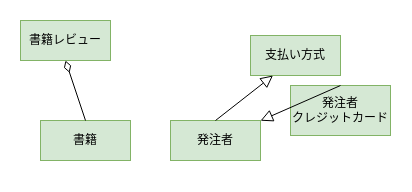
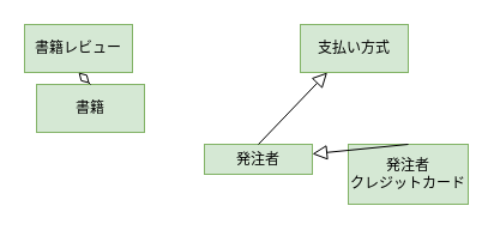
  <mxCell id="0" />
  <mxCell id="1" parent="0" />
- <mxCell id="2" value="書籍" style="rounded=0;whiteSpace=wrap;html=1;fillColor=#d5e8d4;strokeColor=#82b366;" vertex="1" parent="1"><mxGeometry x="40" y="120" width="90" height="40" as="geometry" /></mxCell>
+ <mxCell id="2" value="書籍" style="rounded=0;whiteSpace=wrap;html=1;fillColor=#d5e8d4;strokeColor=#82b366;" vertex="1" parent="1"><mxGeometry x="30" y="70" width="90" height="40" as="geometry" /></mxCell>
  <mxCell id="3" value="書籍レビュー" style="rounded=0;whiteSpace=wrap;html=1;fillColor=#d5e8d4;strokeColor=#82b366;" vertex="1" parent="1"><mxGeometry x="20" y="20" width="90" height="40" as="geometry" /></mxCell>
  <mxCell id="4" value="" style="endArrow=diamondThin;html=1;rounded=0;entryX=0.5;entryY=1;entryDx=0;entryDy=0;exitX=0.5;exitY=0;exitDx=0;exitDy=0;endFill=0;startSize=10;endSize=10;" edge="1" parent="1" source="2" target="3"><mxGeometry width="50" height="50" relative="1" as="geometry"><mxPoint x="70" y="160" as="sourcePoint" /><mxPoint x="120" y="110" as="targetPoint" /></mxGeometry></mxCell>
- <mxCell id="5" value="発注者&lt;br&gt;クレジットカード" style="rounded=0;whiteSpace=wrap;html=1;fillColor=#d5e8d4;strokeColor=#82b366;" vertex="1" parent="1"><mxGeometry x="290" y="85" width="100" height="50" as="geometry" /></mxCell>
- <mxCell id="6" value="支払い方式" style="rounded=0;whiteSpace=wrap;html=1;fillColor=#d5e8d4;strokeColor=#82b366;" vertex="1" parent="1"><mxGeometry x="250" y="35" width="90" height="40" as="geometry" /></mxCell>
+ <mxCell id="5" value="発注者&lt;br&gt;クレジットカード" style="rounded=0;whiteSpace=wrap;html=1;fillColor=#d5e8d4;strokeColor=#82b366;" vertex="1" parent="1"><mxGeometry x="290" y="120" width="100" height="50" as="geometry" /></mxCell>
+ <mxCell id="6" value="支払い方式" style="rounded=0;whiteSpace=wrap;html=1;fillColor=#d5e8d4;strokeColor=#82b366;" vertex="1" parent="1"><mxGeometry x="250" y="20" width="90" height="40" as="geometry" /></mxCell>
  <mxCell id="7" value="" style="endArrow=block;html=1;rounded=0;exitX=0.5;exitY=0;exitDx=0;exitDy=0;endFill=0;startSize=10;endSize=10;" edge="1" parent="1" source="5" target="8"><mxGeometry width="50" height="50" relative="1" as="geometry"><mxPoint x="320" y="160" as="sourcePoint" /><mxPoint x="370" y="110" as="targetPoint" /></mxGeometry></mxCell>
- <mxCell id="8" value="発注者" style="rounded=0;whiteSpace=wrap;html=1;fillColor=#d5e8d4;strokeColor=#82b366;" vertex="1" parent="1"><mxGeometry x="170" y="120" width="90" height="40" as="geometry" /></mxCell>
+ <mxCell id="8" value="発注者" style="rounded=0;whiteSpace=wrap;html=1;fillColor=#d5e8d4;strokeColor=#82b366;" vertex="1" parent="1"><mxGeometry x="170" y="120" width="90" height="25" as="geometry" /></mxCell>
  <mxCell id="9" value="" style="endArrow=block;html=1;rounded=0;entryX=0.25;entryY=1;entryDx=0;entryDy=0;exitX=0.5;exitY=0;exitDx=0;exitDy=0;endFill=0;startSize=10;endSize=10;" edge="1" parent="1" source="8" target="6"><mxGeometry width="50" height="50" relative="1" as="geometry"><mxPoint x="385" y="140" as="sourcePoint" /><mxPoint x="340" y="80" as="targetPoint" /></mxGeometry></mxCell>
